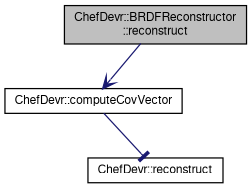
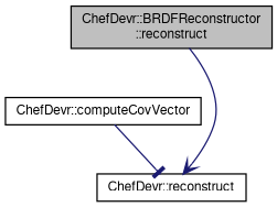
  digraph {
    rankdir=TB
    node [color=black fillcolor=white fontname=FreeSans fontsize=10 shape=record style=filled]
    edge [color=midnightblue fontname=FreeSans fontsize=10 labelfontname=FreeSans labelfontsize=10 style=solid]
    n1 [fillcolor=grey75 fontcolor=black height=0.2 label="ChefDevr::BRDFReconstructor\l::reconstruct" width=0.4]
    n2 [height=0.2 label="ChefDevr::computeCovVector" width=0.4]
    n3 [height=0.2 label="ChefDevr::reconstruct" width=0.4]
-   n1 -> n2 [arrowhead=vee]
+   n1 -> n3 [arrowhead=vee]
    n2 -> n3 [arrowhead=tee]
  }
